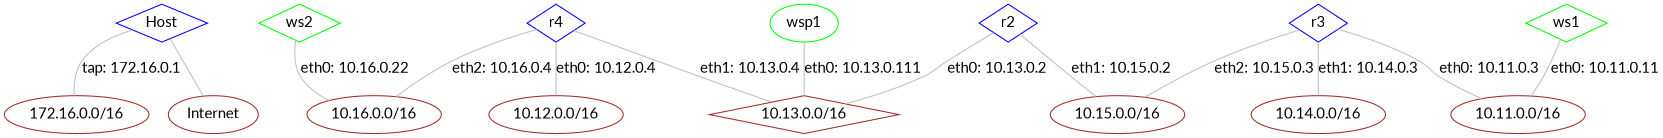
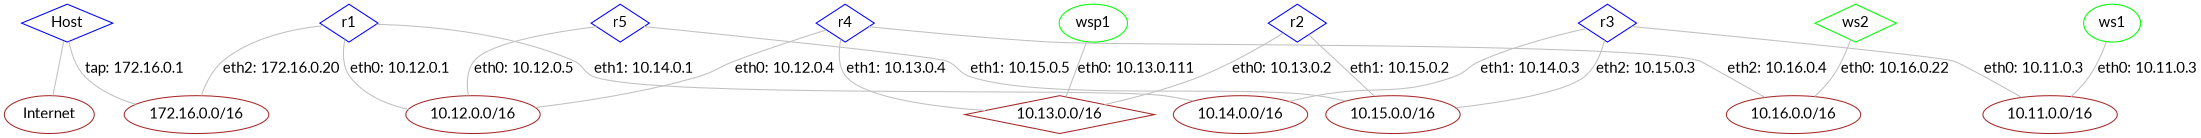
  graph {
    fontname=Lato
    node [color=brown fontname=Lato shape=diamond]
    edge [color=gray fontname=Lato]
    Host [color=blue]
    n2 [label="172.16.0.0/16" shape=ellipse]
    n3 [label=Internet shape=ellipse]
+   r1 [color=blue]
    n5 [label="10.12.0.0/16" shape=ellipse]
    n6 [label="10.14.0.0/16" shape=ellipse]
    r2 [color=blue]
    n8 [label="10.13.0.0/16"]
    n9 [label="10.15.0.0/16" shape=ellipse]
    r3 [color=blue]
    n11 [label="10.11.0.0/16" shape=ellipse]
    r4 [color=blue]
    n13 [label="10.16.0.0/16" shape=ellipse]
-   ws1 [color=green]
+   r5 [color=blue]
+   ws1 [color=green shape=ellipse]
    ws2 [color=green]
    wsp1 [color=green shape=ellipse]
    Host -- n2 [label="tap: 172.16.0.1"]
    Host -- n3
+   r1 -- n2 [label="eth2: 172.16.0.20"]
+   r1 -- n5 [label="eth0: 10.12.0.1"]
+   r1 -- n6 [label="eth1: 10.14.0.1"]
    r2 -- n8 [label="eth0: 10.13.0.2"]
    r2 -- n9 [label="eth1: 10.15.0.2"]
    r3 -- n6 [label="eth1: 10.14.0.3"]
    r3 -- n9 [label="eth2: 10.15.0.3"]
    r3 -- n11 [label="eth0: 10.11.0.3"]
    r4 -- n5 [label="eth0: 10.12.0.4"]
    r4 -- n8 [label="eth1: 10.13.0.4"]
    r4 -- n13 [label="eth2: 10.16.0.4"]
-   ws1 -- n11 [label="eth0: 10.11.0.11"]
+   r5 -- n5 [label="eth0: 10.12.0.5"]
+   r5 -- n9 [label="eth1: 10.15.0.5"]
+   ws1 -- n11 [label="eth0: 10.11.0.3"]
    ws2 -- n13 [label="eth0: 10.16.0.22"]
    wsp1 -- n8 [label="eth0: 10.13.0.111"]
  }
